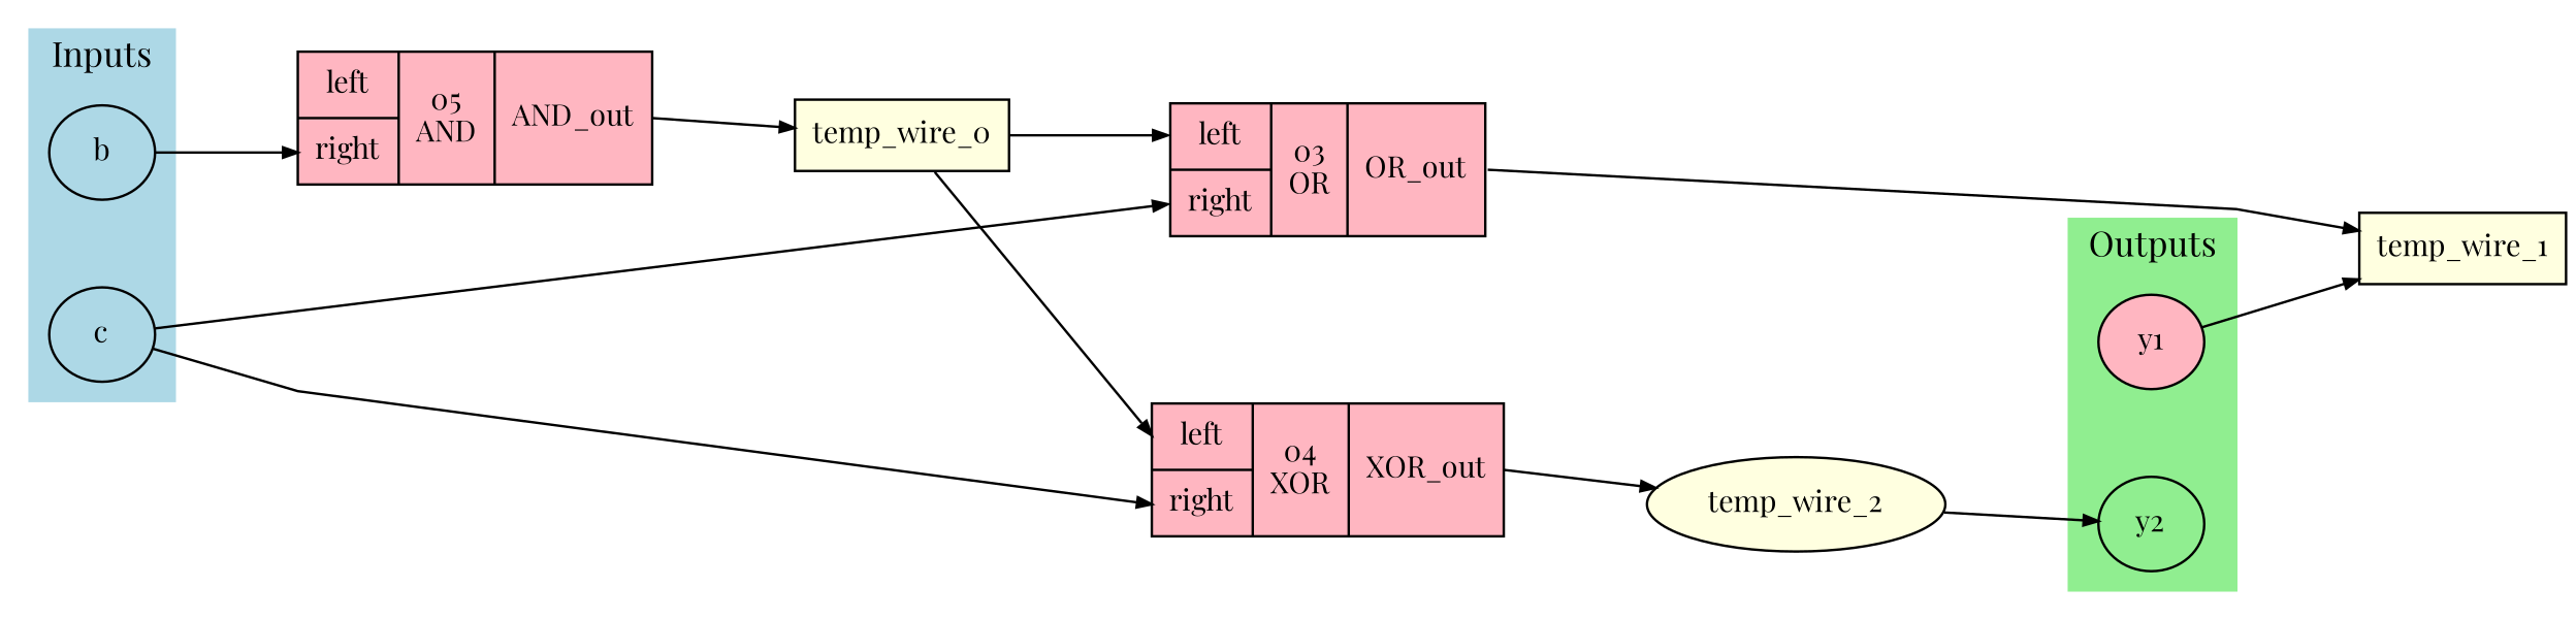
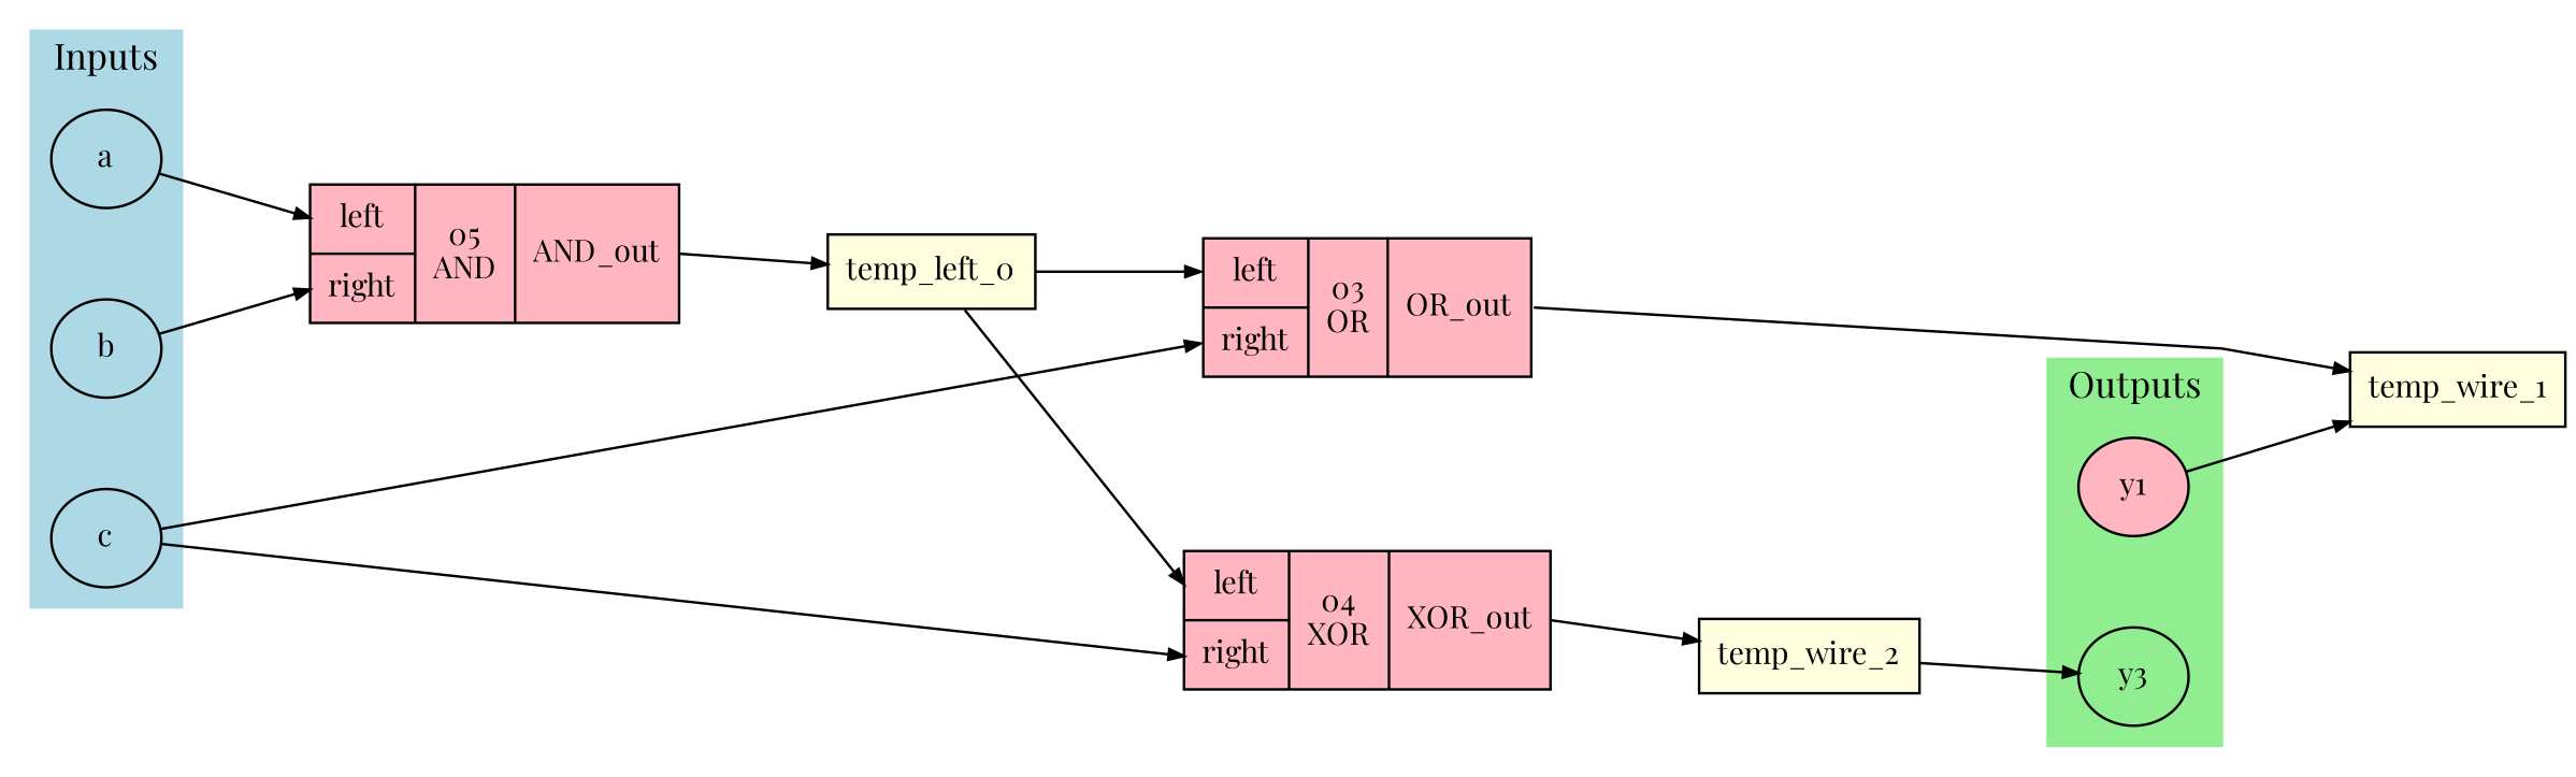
  digraph {
    concentrate=false
    fontname="Playfair Display"
    nodesep=0.5
    ordering=out
    rankdir=LR
    ranksep=0.8
    splines=polyline
    node [fillcolor=lightpink fontname="Playfair Display" fontsize=12 margin=0.1 penwidth=1.0 shape=ellipse style=filled]
    edge [arrowhead=normal arrowsize=0.6 fontname="Playfair Display" fontsize=10 penwidth=1.0]
+   n1 [fillcolor=lightblue height=0.4 label=a width=0.6]
    n2 [fillcolor=lightblue height=0.4 label=b width=0.6]
    n3 [fillcolor=lightblue height=0.4 label=c width=0.6]
    n4 [height=0.4 label=y1 width=0.6]
-   n5 [fillcolor=lightgreen height=0.4 label=y2 width=0.6]
+   n5 [fillcolor=lightgreen height=0.4 label=y3 width=0.6]
    n6 [height=0.4 label="{{<A> left|<B> right}|{05\nAND}|<out> AND_out}" shape=record width=0.6]
    n7 [height=0.4 label="{{<A> left|<B> right}|{03\nOR}|<out> OR_out}" shape=record width=0.6]
    n8 [height=0.4 label="{{<A> left|<B> right}|{04\nXOR}|<out> XOR_out}" shape=record width=0.6]
    n9 [fillcolor=lightyellow height=0.4 label=temp_wire_1 shape=box width=0.6]
-   n10 [fillcolor=lightyellow height=0.4 label=temp_wire_0 shape=box width=0.6]
-   n11 [fillcolor=lightyellow height=0.4 label=temp_wire_2 width=0.6]
+   n10 [fillcolor=lightyellow height=0.4 label=temp_left_0 shape=box width=0.6]
+   n11 [fillcolor=lightyellow height=0.4 label=temp_wire_2 shape=box width=0.6]
    subgraph cluster_1 {
      color=lightblue
      label=Inputs
      rank=source
      style=filled
+     n1
      n2
      n3
    }
    subgraph cluster_2 {
      color=lightgreen
      label=Outputs
      rank=sink
      style=filled
      n4
      n5
    }
+   n1 -> n6 [headport=A]
    n2 -> n6 [headport=B]
    n3 -> n7 [headport=B]
    n3 -> n8 [headport=B]
    n4 -> n9
    n6 -> n10 [tailport=out]
    n7 -> n9 [tailport=out]
    n8 -> n11 [tailport=out]
    n10 -> n7 [headport=A]
    n10 -> n8 [headport=A]
    n11 -> n5
  }
